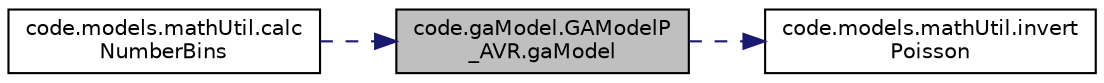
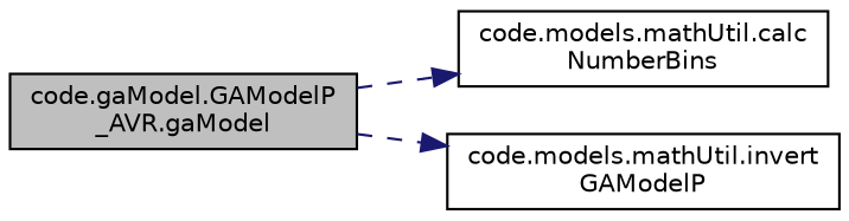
  digraph {
    rankdir=LR
    node [color=black fillcolor=white fontname=Helvetica fontsize=10 shape=record style=filled]
    edge [color=midnightblue fontname=Helvetica fontsize=10 labelfontname=Helvetica labelfontsize=10 style=dashed]
    n1 [fillcolor=grey75 fontcolor=black height=0.2 label="code.gaModel.GAModelP\l_AVR.gaModel" width=0.4]
    n2 [height=0.2 label="code.models.mathUtil.calc\lNumberBins" width=0.4]
-   n3 [height=0.2 label="code.models.mathUtil.invert\lPoisson" width=0.4]
-   n2 -> n1
+   n3 [height=0.2 label="code.models.mathUtil.invert\lGAModelP" width=0.4]
+   n1 -> n2
    n1 -> n3
  }
